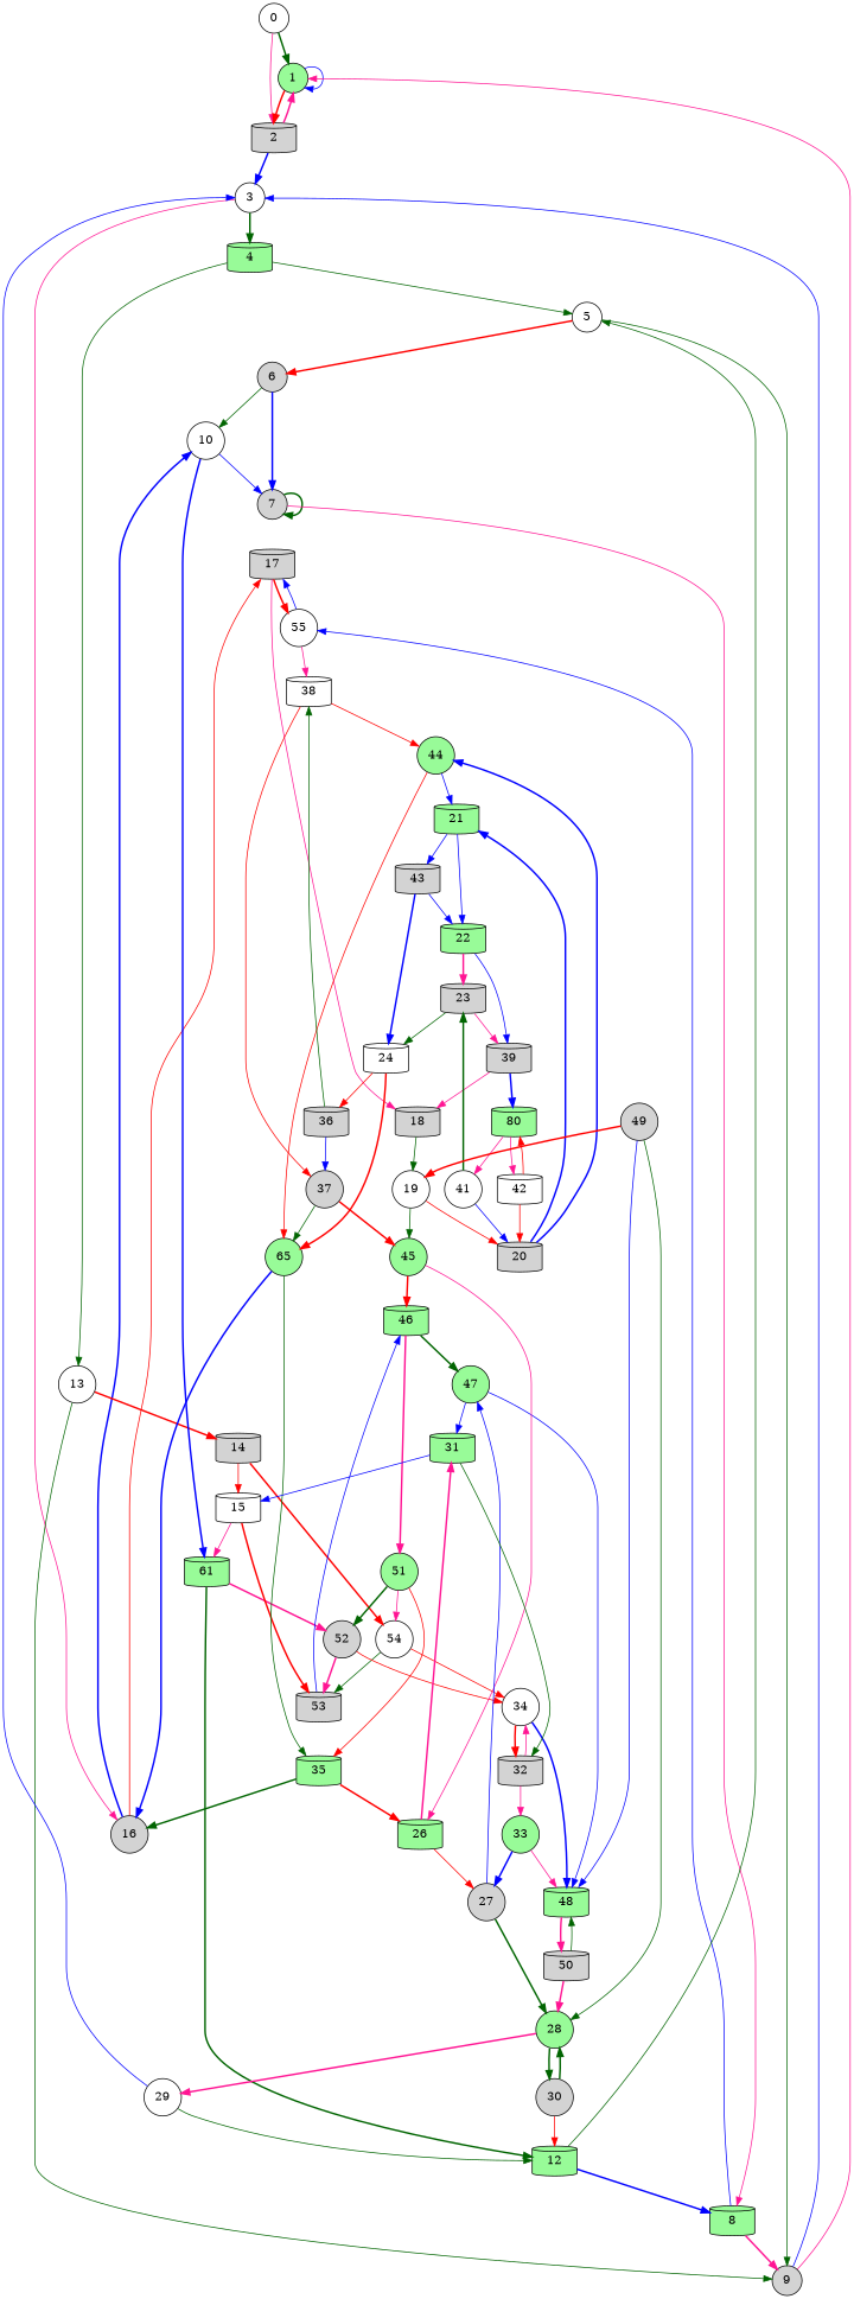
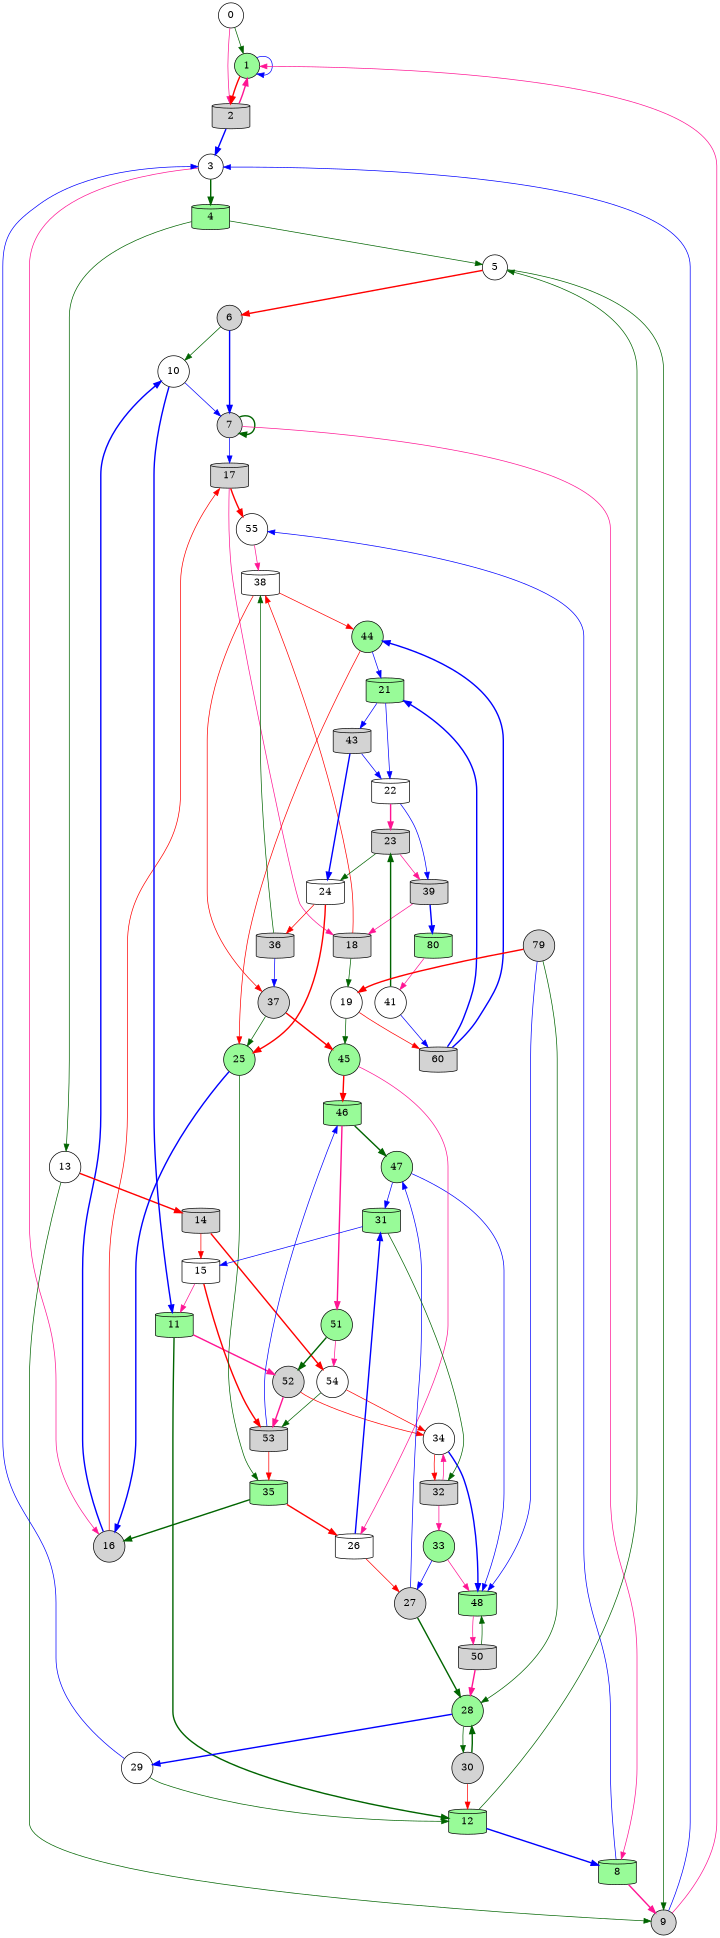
  digraph {
    node [fillcolor=lightgrey shape=circle style=filled]
    edge [color=blue style=solid]
    0 [fillcolor=white]
    1 [fillcolor=palegreen]
    2 [shape=cylinder]
    3 [fillcolor=white]
    4 [fillcolor=palegreen shape=cylinder]
    16
    5 [fillcolor=white]
    13 [fillcolor=white]
    10 [fillcolor=white]
    17 [shape=cylinder]
    6
    9
    14 [shape=cylinder]
    7
-   11 [fillcolor=palegreen shape=cylinder label=61]
+   11 [fillcolor=palegreen shape=cylinder]
    55 [fillcolor=white]
    18 [shape=cylinder]
    15 [fillcolor=white shape=cylinder]
    54 [fillcolor=white]
    8 [fillcolor=palegreen shape=cylinder]
    12 [fillcolor=palegreen shape=cylinder]
    52
    38 [fillcolor=white shape=cylinder]
    44 [fillcolor=palegreen]
    37
    53 [shape=cylinder]
    34 [fillcolor=white]
    35 [fillcolor=palegreen shape=cylinder]
    46 [fillcolor=palegreen shape=cylinder]
    32 [shape=cylinder]
    48 [fillcolor=palegreen shape=cylinder]
-   26 [fillcolor=palegreen shape=cylinder]
+   26 [fillcolor=white shape=cylinder]
    47 [fillcolor=palegreen]
    51 [fillcolor=palegreen]
    19 [fillcolor=white]
-   20 [shape=cylinder]
+   20 [shape=cylinder label=60]
    45 [fillcolor=palegreen]
    21 [fillcolor=palegreen shape=cylinder]
-   25 [fillcolor=palegreen label=65]
-   22 [fillcolor=palegreen shape=cylinder]
+   25 [fillcolor=palegreen]
+   22 [fillcolor=white shape=cylinder]
    43 [shape=cylinder]
    27
    31 [fillcolor=palegreen shape=cylinder]
    23 [shape=cylinder]
    39 [shape=cylinder]
    24 [fillcolor=white shape=cylinder]
-   42 [fillcolor=white shape=cylinder]
    n48 [fillcolor=palegreen label=80 shape=cylinder]
    36 [shape=cylinder]
    41 [fillcolor=white]
    28 [fillcolor=palegreen]
    29 [fillcolor=white]
    30
    33 [fillcolor=palegreen]
    50 [shape=cylinder]
-   49
-   0 -> 1 [color=darkgreen style=bold]
+   49 [label=79]
+   0 -> 1 [color=darkgreen]
    0 -> 2 [color=deeppink]
    1 -> 1
    1 -> 2 [color=red style=bold]
    2 -> 1 [color=deeppink style=bold]
    2 -> 3 [style=bold]
    3 -> 4 [color=darkgreen style=bold]
    3 -> 16 [color=deeppink]
    4 -> 5 [color=darkgreen]
    4 -> 13 [color=darkgreen]
    16 -> 10 [style=bold]
    16 -> 17 [color=red]
    5 -> 6 [color=red style=bold]
    5 -> 9 [color=darkgreen]
    13 -> 9 [color=darkgreen]
    13 -> 14 [color=red style=bold]
    10 -> 7
    10 -> 11 [style=bold]
    17 -> 55 [color=red style=bold]
    17 -> 18 [color=deeppink]
    6 -> 10 [color=darkgreen]
    6 -> 7 [style=bold]
    9 -> 1 [color=deeppink]
    9 -> 3
    14 -> 15 [color=red]
    14 -> 54 [color=red style=bold]
    7 -> 7 [color=darkgreen style=bold]
    7 -> 8 [color=deeppink]
    11 -> 12 [color=darkgreen style=bold]
    11 -> 52 [color=deeppink style=bold]
-   55 -> 17
+   7 -> 17
    55 -> 38 [color=deeppink]
+   18 -> 38 [color=red]
    18 -> 19 [color=darkgreen]
    15 -> 11 [color=deeppink]
    15 -> 53 [color=red style=bold]
    54 -> 53 [color=darkgreen]
    54 -> 34 [color=red]
    8 -> 9 [color=deeppink style=bold]
    8 -> 55
    12 -> 5 [color=darkgreen]
    12 -> 8 [style=bold]
    52 -> 53 [color=deeppink style=bold]
    52 -> 34 [color=red]
    38 -> 44 [color=red]
    38 -> 37 [color=red]
    44 -> 21
    44 -> 25 [color=red]
    37 -> 45 [color=red style=bold]
    37 -> 25 [color=darkgreen]
-   51 -> 35 [color=red]
+   53 -> 35 [color=red]
    53 -> 46
-   34 -> 32 [color=red style=bold]
+   34 -> 32 [color=red]
    34 -> 48 [style=bold]
    35 -> 16 [color=darkgreen style=bold]
    35 -> 26 [color=red style=bold]
    46 -> 47 [color=darkgreen style=bold]
    46 -> 51 [color=deeppink style=bold]
    32 -> 34 [color=deeppink]
    32 -> 33 [color=deeppink]
-   48 -> 50 [color=deeppink style=bold]
+   48 -> 50 [color=deeppink]
    26 -> 27 [color=red]
-   26 -> 31 [color=deeppink style=bold]
+   26 -> 31 [style=bold]
    47 -> 48
    47 -> 31
    51 -> 54 [color=deeppink]
    51 -> 52 [color=darkgreen style=bold]
    19 -> 20 [color=red]
    19 -> 45 [color=darkgreen]
    20 -> 44 [style=bold]
    20 -> 21 [style=bold]
    45 -> 46 [color=red style=bold]
    45 -> 26 [color=deeppink]
    21 -> 22
    21 -> 43
    25 -> 16 [style=bold]
    25 -> 35 [color=darkgreen]
    22 -> 23 [color=deeppink style=bold]
    22 -> 39
    43 -> 22
    43 -> 24 [style=bold]
    27 -> 47
    27 -> 28 [color=darkgreen style=bold]
    31 -> 15
    31 -> 32 [color=darkgreen]
    23 -> 39 [color=deeppink]
    23 -> 24 [color=darkgreen]
    39 -> 18 [color=deeppink]
    39 -> n48 [style=bold]
    24 -> 25 [color=red style=bold]
    24 -> 36 [color=red]
-   42 -> 20 [color=red]
-   42 -> n48 [color=red]
-   n48 -> 42 [color=deeppink]
    n48 -> 41 [color=deeppink]
    36 -> 38 [color=darkgreen]
    36 -> 37
    41 -> 20
    41 -> 23 [color=darkgreen style=bold]
-   28 -> 29 [color=deeppink style=bold]
-   28 -> 30 [color=darkgreen style=bold]
+   28 -> 29 [style=bold]
+   28 -> 30 [color=darkgreen]
    29 -> 3
    29 -> 12 [color=darkgreen]
    30 -> 12 [color=red]
    30 -> 28 [color=darkgreen style=bold]
    33 -> 48 [color=deeppink]
-   33 -> 27 [style=bold]
+   33 -> 27
    50 -> 48 [color=darkgreen]
    50 -> 28 [color=deeppink style=bold]
    49 -> 48
    49 -> 19 [color=red style=bold]
    49 -> 28 [color=darkgreen]
  }
